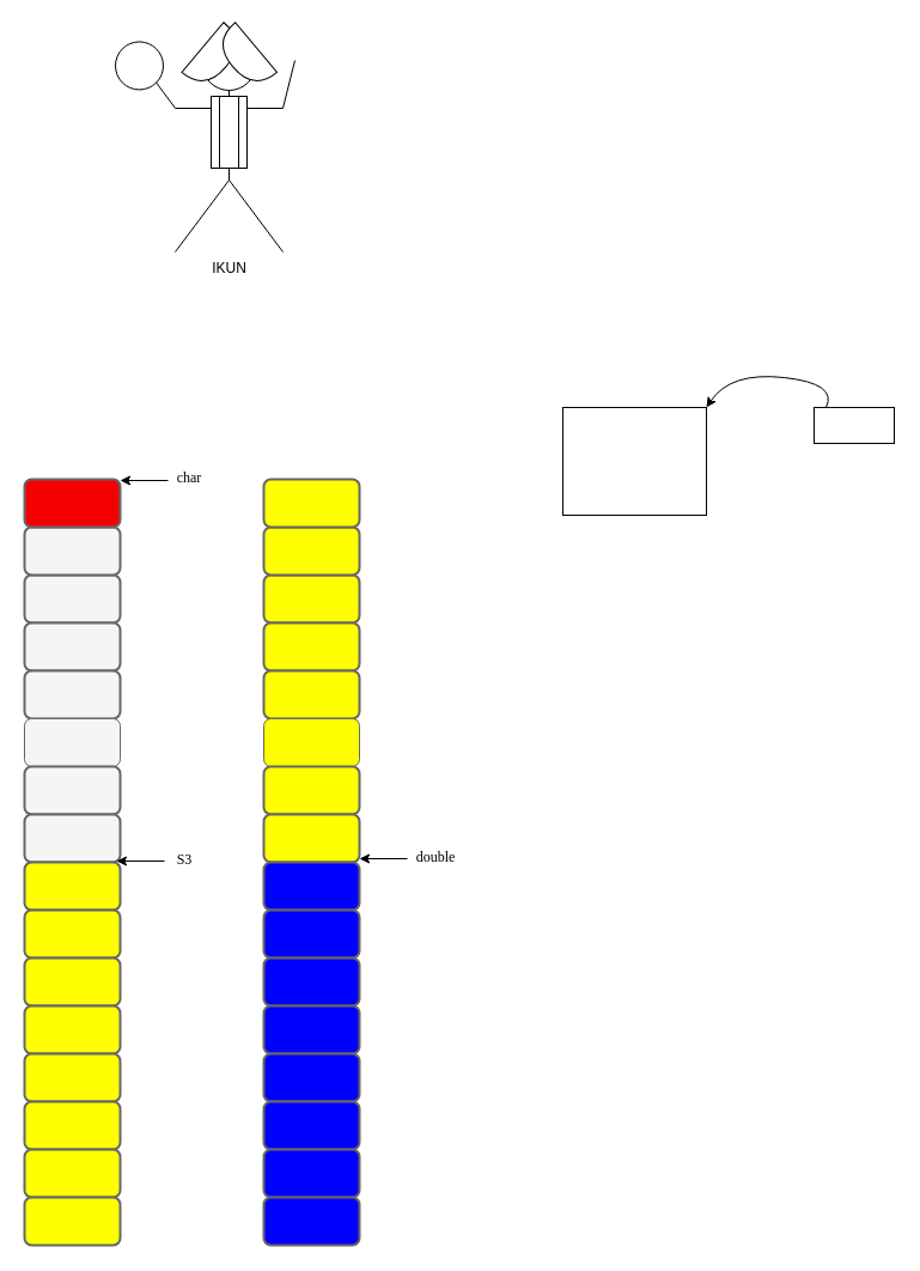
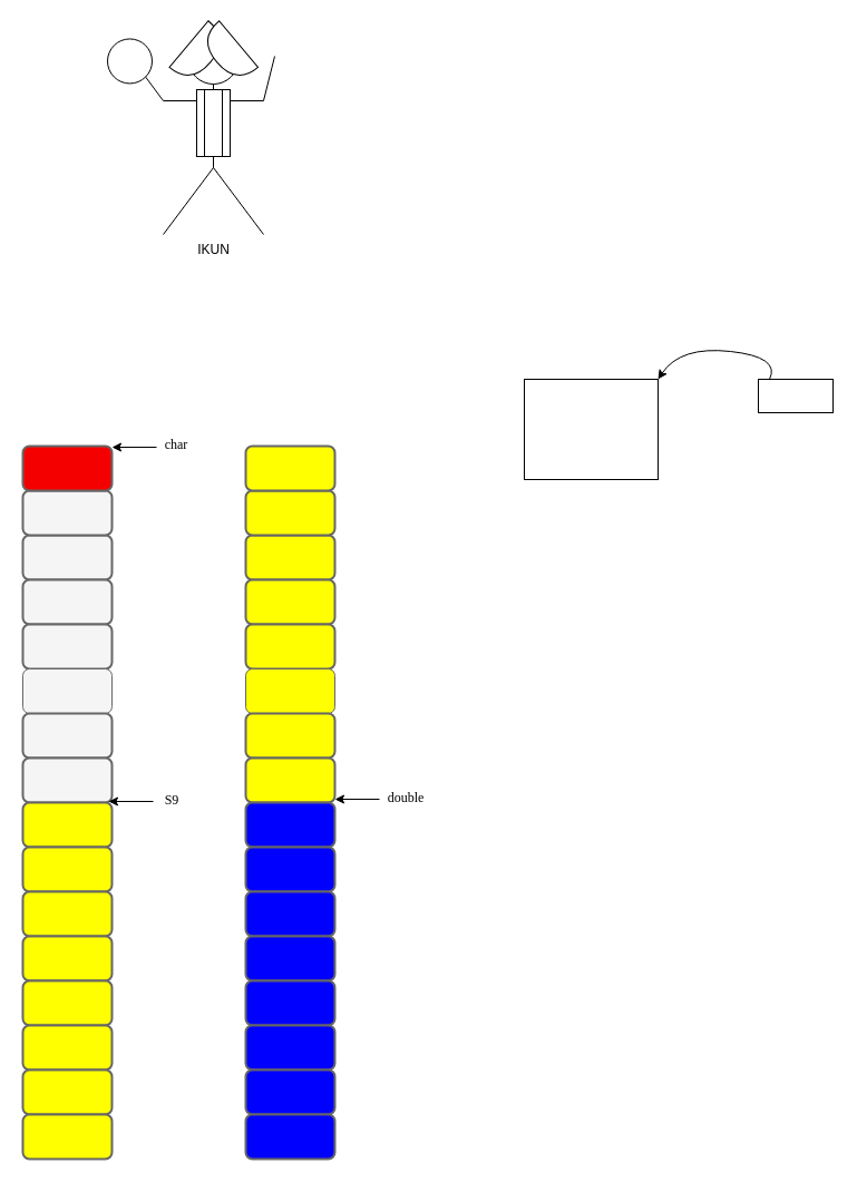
  <mxCell id="0" />
  <mxCell id="1" parent="0" />
  <mxCell id="2" value="IKUN&lt;br&gt;" style="shape=umlActor;verticalLabelPosition=bottom;verticalAlign=top;html=1;outlineConnect=0;" parent="1" vertex="1"><mxGeometry x="146" y="30" width="90" height="180" as="geometry" /></mxCell>
  <mxCell id="3" value="" style="edgeStyle=none;html=1;" parent="1" source="4" target="5" edge="1"><mxGeometry relative="1" as="geometry" /></mxCell>
  <mxCell id="4" value="" style="shape=or;whiteSpace=wrap;html=1;rotation=40;" parent="1" vertex="1"><mxGeometry x="166" y="20" width="25.26" height="54.45" as="geometry" /></mxCell>
  <mxCell id="5" value="" style="shape=or;whiteSpace=wrap;html=1;rotation=140;" parent="1" vertex="1"><mxGeometry x="191.26" y="20" width="25.26" height="54.45" as="geometry" /></mxCell>
  <mxCell id="6" value="" style="shape=process;whiteSpace=wrap;html=1;backgroundOutline=1;size=0.235;" parent="1" vertex="1"><mxGeometry x="176" y="80" width="30" height="60" as="geometry" /></mxCell>
  <mxCell id="7" value="" style="ellipse;whiteSpace=wrap;html=1;aspect=fixed;" parent="1" vertex="1"><mxGeometry x="96" y="34.45" width="40" height="40" as="geometry" /></mxCell>
  <mxCell id="8" value="" style="endArrow=none;html=1;exitX=0;exitY=0.333;exitDx=0;exitDy=0;exitPerimeter=0;entryX=1;entryY=1;entryDx=0;entryDy=0;" parent="1" source="2" target="7" edge="1"><mxGeometry width="50" height="50" relative="1" as="geometry"><mxPoint x="206" y="120" as="sourcePoint" /><mxPoint x="116" y="90" as="targetPoint" /></mxGeometry></mxCell>
  <mxCell id="9" value="" style="endArrow=none;html=1;exitX=1;exitY=0.333;exitDx=0;exitDy=0;exitPerimeter=0;" parent="1" source="2" edge="1"><mxGeometry width="50" height="50" relative="1" as="geometry"><mxPoint x="156" y="100" as="sourcePoint" /><mxPoint x="246" y="50" as="targetPoint" /></mxGeometry></mxCell>
  <mxCell id="10" value="" style="rounded=0;whiteSpace=wrap;html=1;" parent="1" vertex="1"><mxGeometry x="470" y="340" width="120" height="90" as="geometry" /></mxCell>
  <mxCell id="11" value="" style="curved=1;endArrow=classic;html=1;entryX=1;entryY=0;entryDx=0;entryDy=0;" parent="1" target="10" edge="1"><mxGeometry width="50" height="50" relative="1" as="geometry"><mxPoint x="690" y="340" as="sourcePoint" /><mxPoint x="630" y="390" as="targetPoint" /><Array as="points"><mxPoint x="700" y="320" /><mxPoint x="610" y="310" /></Array></mxGeometry></mxCell>
  <mxCell id="12" value="" style="rounded=0;whiteSpace=wrap;html=1;" parent="1" vertex="1"><mxGeometry x="680" y="340" width="67" height="30" as="geometry" /></mxCell>
  <mxCell id="13" value="" style="rounded=1;whiteSpace=wrap;html=1;strokeWidth=2;fillColor=#f5f5f5;fontColor=#333333;strokeColor=#666666;" vertex="1" parent="1"><mxGeometry x="20" y="480" width="80" height="40" as="geometry" /></mxCell>
  <mxCell id="14" value="" style="rounded=1;whiteSpace=wrap;html=1;strokeWidth=2;fillColor=#f5f5f5;fontColor=#333333;strokeColor=#666666;" vertex="1" parent="1"><mxGeometry x="20" y="520" width="80" height="40" as="geometry" /></mxCell>
  <mxCell id="15" value="" style="rounded=1;whiteSpace=wrap;html=1;strokeWidth=2;fillColor=#f5f5f5;fontColor=#333333;strokeColor=#666666;" vertex="1" parent="1"><mxGeometry x="20" y="560" width="80" height="40" as="geometry" /></mxCell>
  <mxCell id="16" value="" style="rounded=1;whiteSpace=wrap;html=1;fillColor=#f5f5f5;fontColor=#333333;strokeColor=#666666;" vertex="1" parent="1"><mxGeometry x="20" y="600" width="80" height="40" as="geometry" /></mxCell>
  <mxCell id="17" value="" style="rounded=1;whiteSpace=wrap;html=1;strokeWidth=2;fillColor=#f5f5f5;fontColor=#333333;strokeColor=#666666;" vertex="1" parent="1"><mxGeometry x="20" y="640" width="80" height="40" as="geometry" /></mxCell>
  <mxCell id="18" value="" style="rounded=1;whiteSpace=wrap;html=1;strokeWidth=2;fillColor=#f5f5f5;fontColor=#333333;strokeColor=#666666;" vertex="1" parent="1"><mxGeometry x="20" y="680" width="80" height="40" as="geometry" /></mxCell>
  <mxCell id="19" value="" style="rounded=1;whiteSpace=wrap;html=1;fillColor=#f5f5f5;strokeColor=#666666;fontColor=#333333;fillStyle=auto;strokeWidth=2;" vertex="1" parent="1"><mxGeometry x="20" y="440" width="80" height="40" as="geometry" /></mxCell>
  <mxCell id="20" value="" style="rounded=1;whiteSpace=wrap;html=1;glass=0;shadow=0;fillColor=#F50000;strokeColor=#666666;strokeWidth=2;fontColor=#333333;" vertex="1" parent="1"><mxGeometry x="20" y="400" width="80" height="40" as="geometry" /></mxCell>
  <mxCell id="21" value="" style="endArrow=classic;html=1;" edge="1" parent="1"><mxGeometry width="50" height="50" relative="1" as="geometry"><mxPoint x="140" y="401" as="sourcePoint" /><mxPoint x="100" y="401" as="targetPoint" /></mxGeometry></mxCell>
  <mxCell id="22" value="&lt;font&gt;char&lt;/font&gt;" style="text;strokeColor=none;align=center;fillColor=none;html=1;verticalAlign=middle;whiteSpace=wrap;rounded=0;shadow=0;glass=0;sketch=0;fillStyle=auto;fontFamily=Comic Sans MS;" vertex="1" parent="1"><mxGeometry x="128" y="384" width="60" height="30" as="geometry" /></mxCell>
  <mxCell id="23" value="" style="endArrow=classic;html=1;" edge="1" parent="1"><mxGeometry width="50" height="50" relative="1" as="geometry"><mxPoint x="137" y="719" as="sourcePoint" /><mxPoint x="97" y="719" as="targetPoint" /></mxGeometry></mxCell>
- <mxCell id="24" value="S3" style="text;strokeColor=none;align=center;fillColor=none;html=1;verticalAlign=middle;whiteSpace=wrap;rounded=0;shadow=0;glass=0;sketch=0;fillStyle=auto;fontFamily=Comic Sans MS;" vertex="1" parent="1"><mxGeometry x="124" y="703" width="60" height="30" as="geometry" /></mxCell>
+ <mxCell id="24" value="S9" style="text;strokeColor=none;align=center;fillColor=none;html=1;verticalAlign=middle;whiteSpace=wrap;rounded=0;shadow=0;glass=0;sketch=0;fillStyle=auto;fontFamily=Comic Sans MS;" vertex="1" parent="1"><mxGeometry x="124" y="703" width="60" height="30" as="geometry" /></mxCell>
  <mxCell id="25" value="" style="rounded=1;whiteSpace=wrap;html=1;fillColor=#FFFF00;strokeColor=#666666;fontColor=#333333;strokeWidth=2;" vertex="1" parent="1"><mxGeometry x="20" y="720" width="80" height="40" as="geometry" /></mxCell>
  <mxCell id="26" value="" style="rounded=1;whiteSpace=wrap;html=1;fillColor=#FFFF00;strokeColor=#666666;fontColor=#333333;strokeWidth=2;" vertex="1" parent="1"><mxGeometry x="20" y="760" width="80" height="40" as="geometry" /></mxCell>
  <mxCell id="27" value="" style="rounded=1;whiteSpace=wrap;html=1;fillColor=#FFFF00;strokeColor=#666666;fontColor=#333333;strokeWidth=2;" vertex="1" parent="1"><mxGeometry x="20" y="800" width="80" height="40" as="geometry" /></mxCell>
  <mxCell id="28" value="" style="rounded=1;whiteSpace=wrap;html=1;fillColor=#FFFF00;strokeColor=#666666;fontColor=#333333;strokeWidth=2;" vertex="1" parent="1"><mxGeometry x="20" y="840" width="80" height="40" as="geometry" /></mxCell>
  <mxCell id="29" value="" style="rounded=1;whiteSpace=wrap;html=1;fillColor=#FFFF00;strokeColor=#666666;fontColor=#333333;strokeWidth=2;" vertex="1" parent="1"><mxGeometry x="20" y="880" width="80" height="40" as="geometry" /></mxCell>
  <mxCell id="30" value="" style="rounded=1;whiteSpace=wrap;html=1;fillColor=#FFFF00;strokeColor=#666666;fontColor=#333333;strokeWidth=2;" vertex="1" parent="1"><mxGeometry x="20" y="920" width="80" height="40" as="geometry" /></mxCell>
  <mxCell id="31" value="" style="rounded=1;whiteSpace=wrap;html=1;fillColor=#FFFF00;strokeColor=#666666;fontColor=#333333;strokeWidth=2;" vertex="1" parent="1"><mxGeometry x="20" y="960" width="80" height="40" as="geometry" /></mxCell>
  <mxCell id="32" value="" style="rounded=1;whiteSpace=wrap;html=1;fillColor=#FFFF00;strokeColor=#666666;fontColor=#333333;strokeWidth=2;" vertex="1" parent="1"><mxGeometry x="20" y="1000" width="80" height="40" as="geometry" /></mxCell>
  <mxCell id="33" value="" style="rounded=1;whiteSpace=wrap;html=1;fillColor=#FFFF00;strokeColor=#666666;fontColor=#333333;strokeWidth=2;" vertex="1" parent="1"><mxGeometry x="220" y="480" width="80" height="40" as="geometry" /></mxCell>
  <mxCell id="34" value="" style="rounded=1;whiteSpace=wrap;html=1;fillColor=#FFFF00;strokeColor=#666666;fontColor=#333333;strokeWidth=2;" vertex="1" parent="1"><mxGeometry x="220" y="520" width="80" height="40" as="geometry" /></mxCell>
  <mxCell id="35" value="" style="rounded=1;whiteSpace=wrap;html=1;fillColor=#FFFF00;strokeColor=#666666;fontColor=#333333;strokeWidth=2;" vertex="1" parent="1"><mxGeometry x="220" y="560" width="80" height="40" as="geometry" /></mxCell>
  <mxCell id="36" value="" style="rounded=1;whiteSpace=wrap;html=1;fillColor=#FFFF00;strokeColor=#666666;fontColor=#333333;" vertex="1" parent="1"><mxGeometry x="220" y="600" width="80" height="40" as="geometry" /></mxCell>
  <mxCell id="37" value="" style="rounded=1;whiteSpace=wrap;html=1;fillColor=#FFFF00;strokeColor=#666666;fontColor=#333333;strokeWidth=2;" vertex="1" parent="1"><mxGeometry x="220" y="640" width="80" height="40" as="geometry" /></mxCell>
  <mxCell id="38" value="" style="rounded=1;whiteSpace=wrap;html=1;fillColor=#FFFF00;strokeColor=#666666;fontColor=#333333;strokeWidth=2;" vertex="1" parent="1"><mxGeometry x="220" y="680" width="80" height="40" as="geometry" /></mxCell>
  <mxCell id="39" value="" style="rounded=1;whiteSpace=wrap;html=1;fillColor=#FFFF00;strokeColor=#666666;fontColor=#333333;fillStyle=auto;strokeWidth=2;" vertex="1" parent="1"><mxGeometry x="220" y="440" width="80" height="40" as="geometry" /></mxCell>
  <mxCell id="40" value="" style="rounded=1;whiteSpace=wrap;html=1;glass=0;shadow=0;fillColor=#FFFF00;strokeColor=#666666;strokeWidth=2;fontColor=#333333;" vertex="1" parent="1"><mxGeometry x="220" y="400" width="80" height="40" as="geometry" /></mxCell>
  <mxCell id="41" value="" style="endArrow=classic;html=1;" edge="1" parent="1"><mxGeometry width="50" height="50" relative="1" as="geometry"><mxPoint x="340" y="717" as="sourcePoint" /><mxPoint x="300" y="717" as="targetPoint" /></mxGeometry></mxCell>
  <mxCell id="42" value="double" style="text;strokeColor=none;align=center;fillColor=none;html=1;verticalAlign=middle;whiteSpace=wrap;rounded=0;shadow=0;glass=0;sketch=0;fillStyle=auto;fontFamily=Comic Sans MS;" vertex="1" parent="1"><mxGeometry x="334" y="701" width="60" height="30" as="geometry" /></mxCell>
  <mxCell id="43" value="" style="rounded=1;whiteSpace=wrap;html=1;fillColor=#0000FF;strokeColor=#666666;fontColor=#333333;strokeWidth=2;" vertex="1" parent="1"><mxGeometry x="220" y="720" width="80" height="40" as="geometry" /></mxCell>
  <mxCell id="44" value="" style="rounded=1;whiteSpace=wrap;html=1;fillColor=#0000FF;strokeColor=#666666;fontColor=#333333;strokeWidth=2;" vertex="1" parent="1"><mxGeometry x="220" y="760" width="80" height="40" as="geometry" /></mxCell>
  <mxCell id="45" value="" style="rounded=1;whiteSpace=wrap;html=1;fillColor=#0000FF;strokeColor=#666666;fontColor=#333333;strokeWidth=2;" vertex="1" parent="1"><mxGeometry x="220" y="800" width="80" height="40" as="geometry" /></mxCell>
  <mxCell id="46" value="" style="rounded=1;whiteSpace=wrap;html=1;fillColor=#0000FF;strokeColor=#666666;fontColor=#333333;strokeWidth=2;" vertex="1" parent="1"><mxGeometry x="220" y="840" width="80" height="40" as="geometry" /></mxCell>
  <mxCell id="47" value="" style="rounded=1;whiteSpace=wrap;html=1;fillColor=#0000FF;strokeColor=#666666;fontColor=#333333;strokeWidth=2;" vertex="1" parent="1"><mxGeometry x="220" y="880" width="80" height="40" as="geometry" /></mxCell>
  <mxCell id="48" value="" style="rounded=1;whiteSpace=wrap;html=1;fillColor=#0000FF;strokeColor=#666666;fontColor=#333333;strokeWidth=2;" vertex="1" parent="1"><mxGeometry x="220" y="920" width="80" height="40" as="geometry" /></mxCell>
  <mxCell id="49" value="" style="rounded=1;whiteSpace=wrap;html=1;fillColor=#0000FF;strokeColor=#666666;fontColor=#333333;strokeWidth=2;" vertex="1" parent="1"><mxGeometry x="220" y="960" width="80" height="40" as="geometry" /></mxCell>
  <mxCell id="50" value="" style="rounded=1;whiteSpace=wrap;html=1;fillColor=#0000FF;strokeColor=#666666;fontColor=#333333;strokeWidth=2;" vertex="1" parent="1"><mxGeometry x="220" y="1000" width="80" height="40" as="geometry" /></mxCell>
